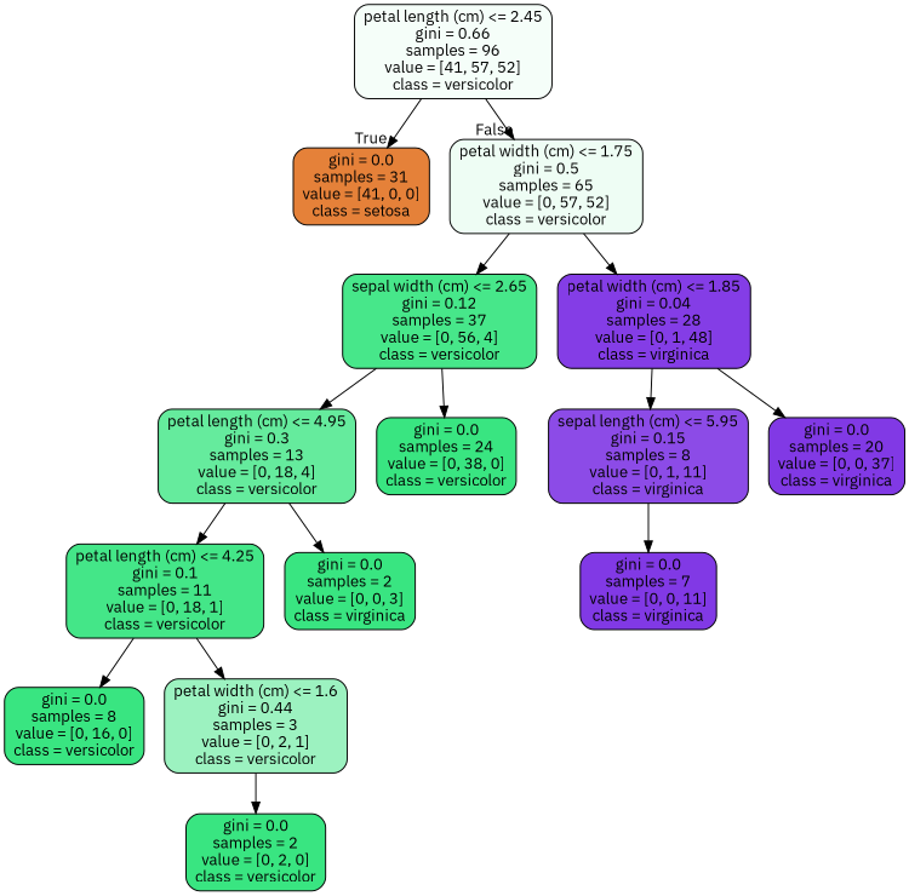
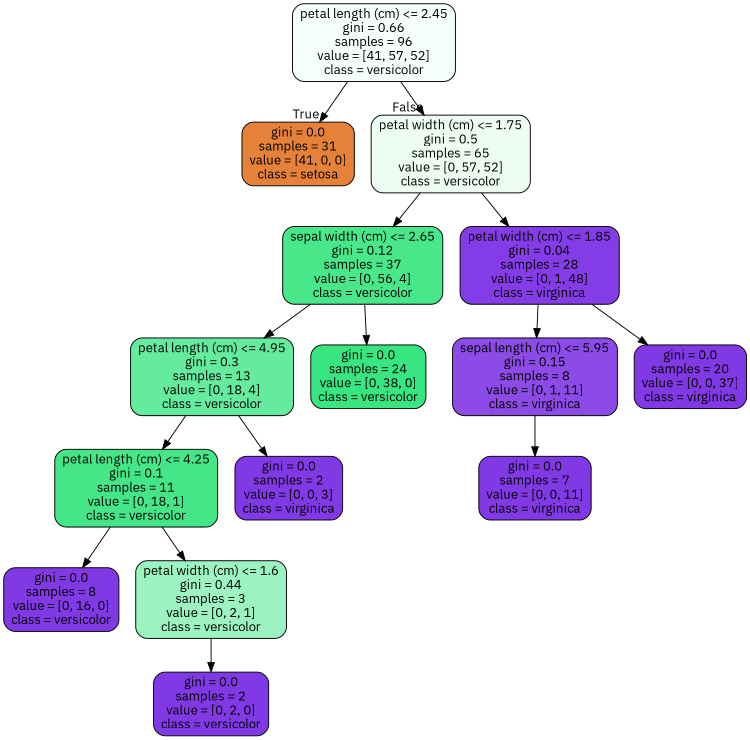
  digraph {
    fontname="IBM Plex Sans"
    node [color=black fillcolor="#39e581" fontname="IBM Plex Sans" shape=box style="filled, rounded"]
    edge [fontname="IBM Plex Sans"]
    n1 [fillcolor="#f5fef9" label="petal length (cm) <= 2.45\ngini = 0.66\nsamples = 96\nvalue = [41, 57, 52]\nclass = versicolor"]
    n2 [fillcolor="#e58139" label="gini = 0.0\nsamples = 31\nvalue = [41, 0, 0]\nclass = setosa"]
    n3 [fillcolor="#eefdf4" label="petal width (cm) <= 1.75\ngini = 0.5\nsamples = 65\nvalue = [0, 57, 52]\nclass = versicolor"]
    n4 [fillcolor="#47e78a" label="sepal width (cm) <= 2.65\ngini = 0.12\nsamples = 37\nvalue = [0, 56, 4]\nclass = versicolor"]
    n5 [fillcolor="#843de6" label="petal width (cm) <= 1.85\ngini = 0.04\nsamples = 28\nvalue = [0, 1, 48]\nclass = virginica"]
    n6 [fillcolor="#65eb9d" label="petal length (cm) <= 4.95\ngini = 0.3\nsamples = 13\nvalue = [0, 18, 4]\nclass = versicolor"]
    n7 [label="gini = 0.0\nsamples = 24\nvalue = [0, 38, 0]\nclass = versicolor"]
    n8 [fillcolor="#8c4be7" label="sepal length (cm) <= 5.95\ngini = 0.15\nsamples = 8\nvalue = [0, 1, 11]\nclass = virginica"]
    n9 [fillcolor="#8139e5" label="gini = 0.0\nsamples = 20\nvalue = [0, 0, 37]\nclass = virginica"]
    n10 [fillcolor="#44e688" label="petal length (cm) <= 4.25\ngini = 0.1\nsamples = 11\nvalue = [0, 18, 1]\nclass = versicolor"]
-   n11 [label="gini = 0.0\nsamples = 2\nvalue = [0, 0, 3]\nclass = virginica"]
-   n12 [label="gini = 0.0\nsamples = 8\nvalue = [0, 16, 0]\nclass = versicolor"]
+   n11 [fillcolor="#8139e5" label="gini = 0.0\nsamples = 2\nvalue = [0, 0, 3]\nclass = virginica"]
+   n12 [fillcolor="#8139e5" label="gini = 0.0\nsamples = 8\nvalue = [0, 16, 0]\nclass = versicolor"]
    n13 [fillcolor="#9cf2c0" label="petal width (cm) <= 1.6\ngini = 0.44\nsamples = 3\nvalue = [0, 2, 1]\nclass = versicolor"]
-   n14 [label="gini = 0.0\nsamples = 2\nvalue = [0, 2, 0]\nclass = versicolor"]
+   n14 [fillcolor="#8139e5" label="gini = 0.0\nsamples = 2\nvalue = [0, 2, 0]\nclass = versicolor"]
    n15 [fillcolor="#8139e5" label="gini = 0.0\nsamples = 7\nvalue = [0, 0, 11]\nclass = virginica"]
    n1 -> n2 [headlabel=True labelangle=45 labeldistance=2.5]
    n1 -> n3 [headlabel=False labelangle=-45 labeldistance=2.5]
    n3 -> n4
    n3 -> n5
    n4 -> n6
    n4 -> n7
    n5 -> n8
    n5 -> n9
    n6 -> n10
    n6 -> n11
    n8 -> n15
    n10 -> n12
    n10 -> n13
    n13 -> n14
  }
